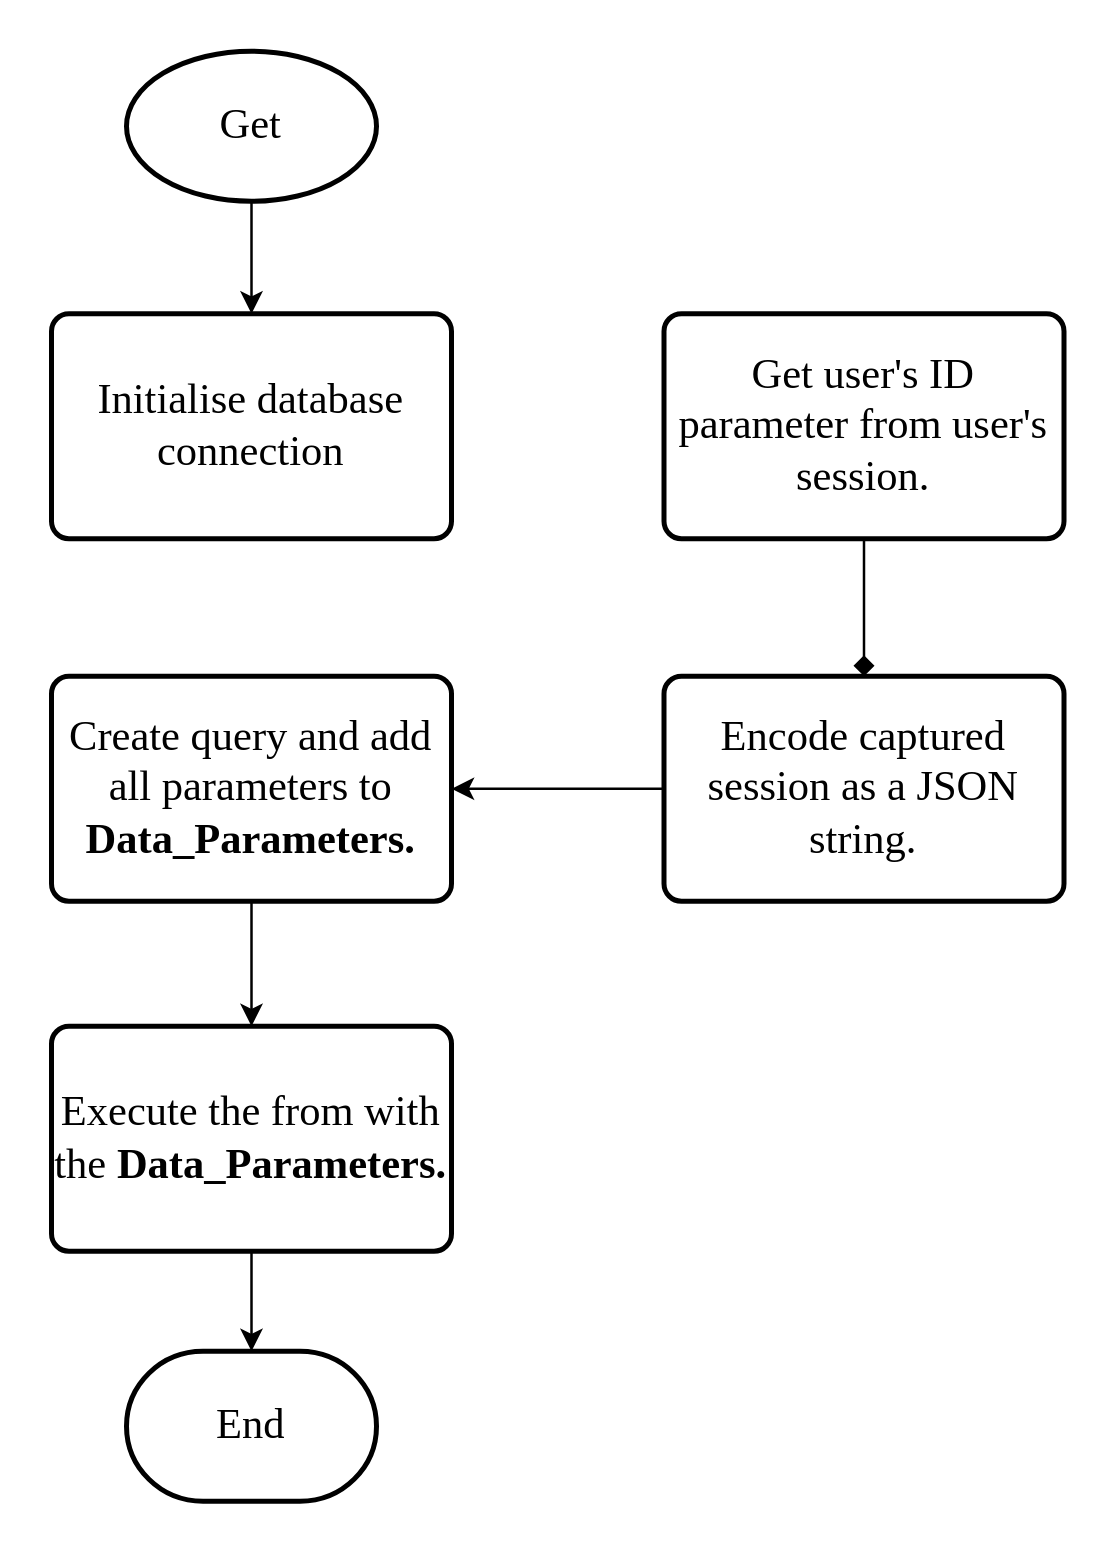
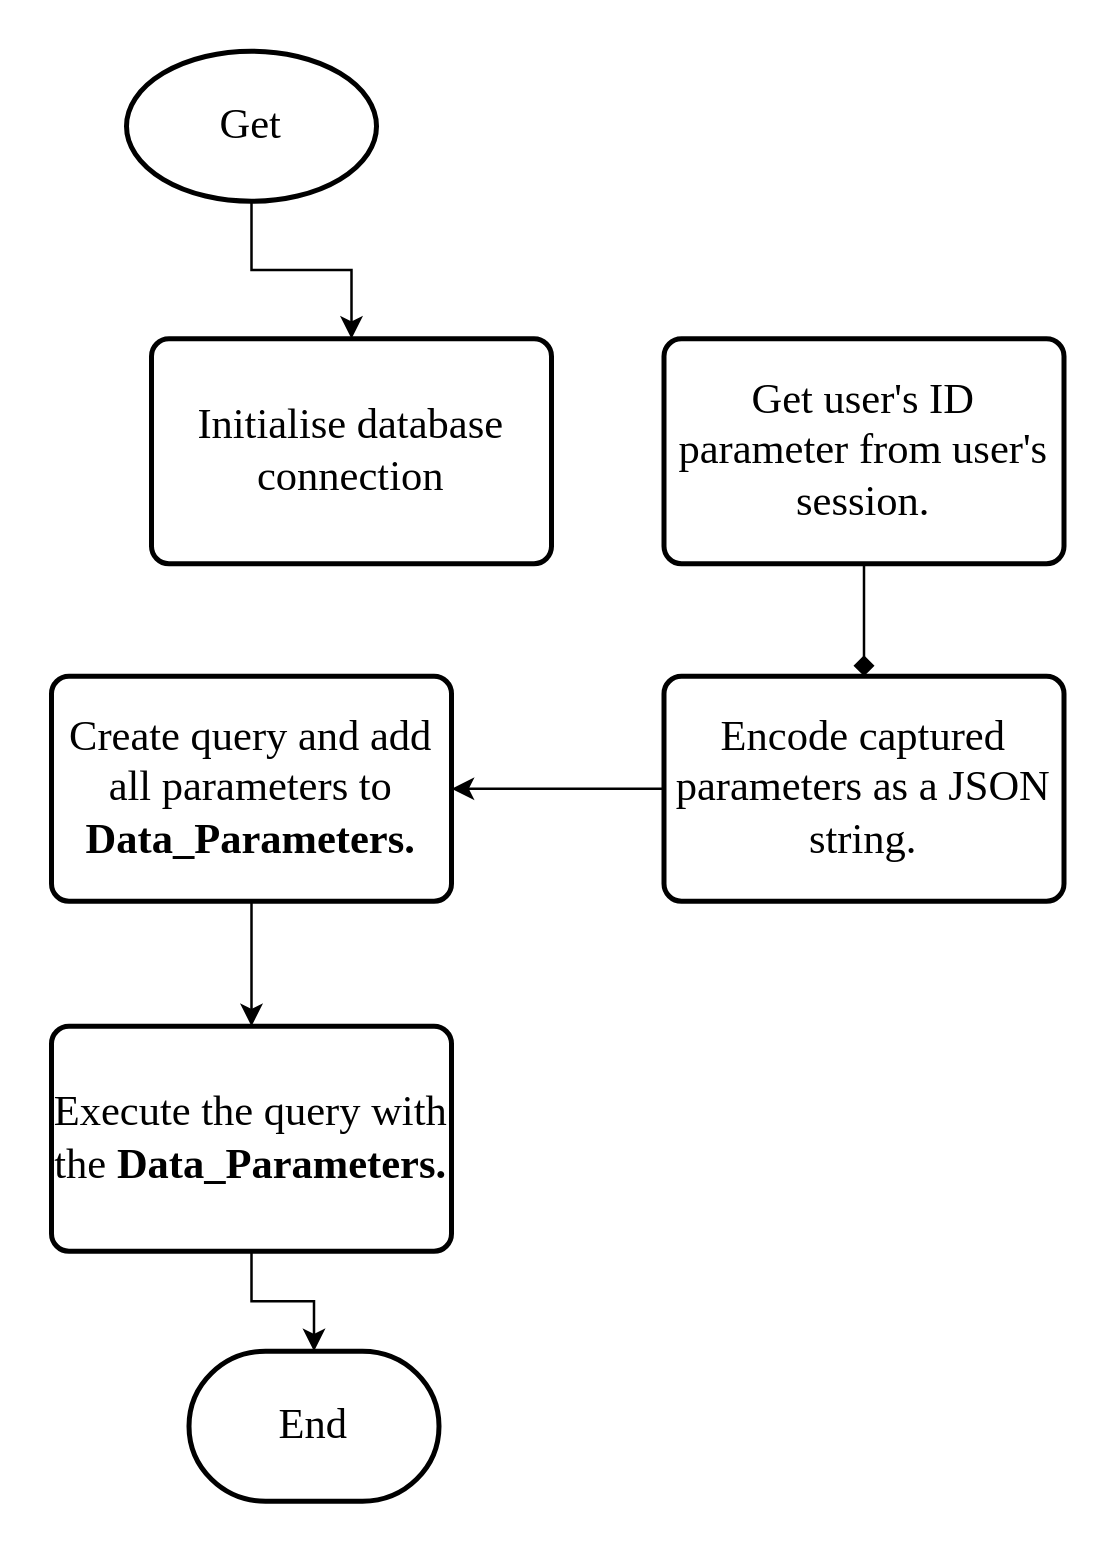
  <mxCell id="0" />
  <mxCell id="1" parent="0" />
  <mxCell id="2" style="edgeStyle=orthogonalEdgeStyle;rounded=0;orthogonalLoop=1;jettySize=auto;html=1;entryX=0.5;entryY=0;entryDx=0;entryDy=0;" parent="1" source="3" target="4" edge="1"><mxGeometry relative="1" as="geometry" /></mxCell>
  <mxCell id="3" value="Get" style="strokeWidth=2;html=1;shape=mxgraph.flowchart.start_1;whiteSpace=wrap;fontFamily=Times New Roman;fillColor=none;fontSize=17;" parent="1" vertex="1"><mxGeometry x="50" y="20" width="100" height="60" as="geometry" /></mxCell>
- <mxCell id="4" value="Initialise database connection" style="rounded=1;whiteSpace=wrap;html=1;absoluteArcSize=1;arcSize=14;strokeWidth=2;fontFamily=Times New Roman;fillColor=none;fontSize=17;" parent="1" vertex="1"><mxGeometry x="20" y="125" width="160" height="90" as="geometry" /></mxCell>
+ <mxCell id="4" value="Initialise database connection" style="rounded=1;whiteSpace=wrap;html=1;absoluteArcSize=1;arcSize=14;strokeWidth=2;fontFamily=Times New Roman;fillColor=none;fontSize=17;" parent="1" vertex="1"><mxGeometry x="60" y="135" width="160" height="90" as="geometry" /></mxCell>
  <mxCell id="5" style="edgeStyle=orthogonalEdgeStyle;rounded=0;orthogonalLoop=1;jettySize=auto;html=1;exitX=0.5;exitY=1;exitDx=0;exitDy=0;entryX=0.5;entryY=0;entryDx=0;entryDy=0;endArrow=diamond;" parent="1" source="6" target="11" edge="1"><mxGeometry relative="1" as="geometry" /></mxCell>
- <mxCell id="6" value="Get user's ID parameter from user's session." style="rounded=1;whiteSpace=wrap;html=1;absoluteArcSize=1;arcSize=14;strokeWidth=2;fontFamily=Times New Roman;fillColor=none;fontSize=17;" parent="1" vertex="1"><mxGeometry x="265" y="125" width="160" height="90" as="geometry" /></mxCell>
+ <mxCell id="6" value="Get user's ID parameter from user's session." style="rounded=1;whiteSpace=wrap;html=1;absoluteArcSize=1;arcSize=14;strokeWidth=2;fontFamily=Times New Roman;fillColor=none;fontSize=17;" parent="1" vertex="1"><mxGeometry x="265" y="135" width="160" height="90" as="geometry" /></mxCell>
  <mxCell id="7" style="edgeStyle=orthogonalEdgeStyle;rounded=0;orthogonalLoop=1;jettySize=auto;html=1;entryX=0.5;entryY=0;entryDx=0;entryDy=0;entryPerimeter=0;" parent="1" source="8" target="9" edge="1"><mxGeometry relative="1" as="geometry" /></mxCell>
- <mxCell id="8" value="Execute the from with the&amp;nbsp;&lt;b&gt;Data_Parameters&lt;/b&gt;&lt;b&gt;.&lt;/b&gt;" style="rounded=1;whiteSpace=wrap;html=1;absoluteArcSize=1;arcSize=14;strokeWidth=2;fontFamily=Times New Roman;fillColor=none;fontSize=17;" parent="1" vertex="1"><mxGeometry x="20" y="410" width="160" height="90" as="geometry" /></mxCell>
- <mxCell id="9" value="End" style="strokeWidth=2;html=1;shape=mxgraph.flowchart.terminator;whiteSpace=wrap;fillColor=none;fontFamily=Times New Roman;fontSize=17;" parent="1" vertex="1"><mxGeometry x="50" y="540" width="100" height="60" as="geometry" /></mxCell>
+ <mxCell id="8" value="Execute the query with the&amp;nbsp;&lt;b&gt;Data_Parameters&lt;/b&gt;&lt;b&gt;.&lt;/b&gt;" style="rounded=1;whiteSpace=wrap;html=1;absoluteArcSize=1;arcSize=14;strokeWidth=2;fontFamily=Times New Roman;fillColor=none;fontSize=17;" parent="1" vertex="1"><mxGeometry x="20" y="410" width="160" height="90" as="geometry" /></mxCell>
+ <mxCell id="9" value="End" style="strokeWidth=2;html=1;shape=mxgraph.flowchart.terminator;whiteSpace=wrap;fillColor=none;fontFamily=Times New Roman;fontSize=17;" parent="1" vertex="1"><mxGeometry x="75" y="540" width="100" height="60" as="geometry" /></mxCell>
  <mxCell id="10" style="edgeStyle=orthogonalEdgeStyle;rounded=0;orthogonalLoop=1;jettySize=auto;html=1;entryX=1;entryY=0.5;entryDx=0;entryDy=0;" parent="1" source="11" target="13" edge="1"><mxGeometry relative="1" as="geometry" /></mxCell>
- <mxCell id="11" value="Encode captured session as a JSON string." style="rounded=1;whiteSpace=wrap;html=1;absoluteArcSize=1;arcSize=14;strokeWidth=2;fontFamily=Times New Roman;fillColor=none;fontSize=17;" parent="1" vertex="1"><mxGeometry x="265" y="270" width="160" height="90" as="geometry" /></mxCell>
+ <mxCell id="11" value="Encode captured parameters as a JSON string." style="rounded=1;whiteSpace=wrap;html=1;absoluteArcSize=1;arcSize=14;strokeWidth=2;fontFamily=Times New Roman;fillColor=none;fontSize=17;" parent="1" vertex="1"><mxGeometry x="265" y="270" width="160" height="90" as="geometry" /></mxCell>
  <mxCell id="12" style="edgeStyle=orthogonalEdgeStyle;rounded=0;orthogonalLoop=1;jettySize=auto;html=1;" parent="1" source="13" target="8" edge="1"><mxGeometry relative="1" as="geometry" /></mxCell>
  <mxCell id="13" value="Create query and add all parameters to &lt;b&gt;Data_Parameters.&lt;/b&gt;" style="rounded=1;whiteSpace=wrap;html=1;absoluteArcSize=1;arcSize=14;strokeWidth=2;fontFamily=Times New Roman;fillColor=none;fontSize=17;" parent="1" vertex="1"><mxGeometry x="20" y="270" width="160" height="90" as="geometry" /></mxCell>
